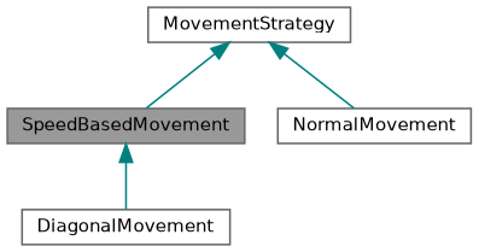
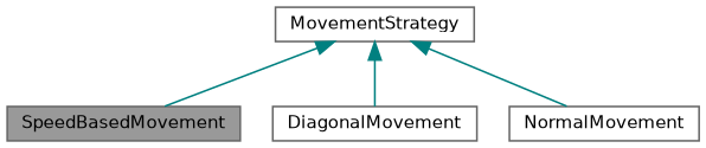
  digraph {
    node [color=gray40 fillcolor=white fontname=Helvetica fontsize=10 shape=box style=filled]
    edge [color=teal dir=back fontname=Helvetica fontsize=10 labelfontname=Helvetica labelfontsize=10 style=solid]
    n1 [fillcolor=grey60 fontcolor=black height=0.2 label=SpeedBasedMovement width=0.4]
    n2 [height=0.2 label=DiagonalMovement width=0.4]
    n3 [height=0.2 label=NormalMovement width=0.4]
    n4 [height=0.2 label=MovementStrategy width=0.4]
-   n1 -> n2
+   n4 -> n2
    n4 -> n1
    n4 -> n3
  }
